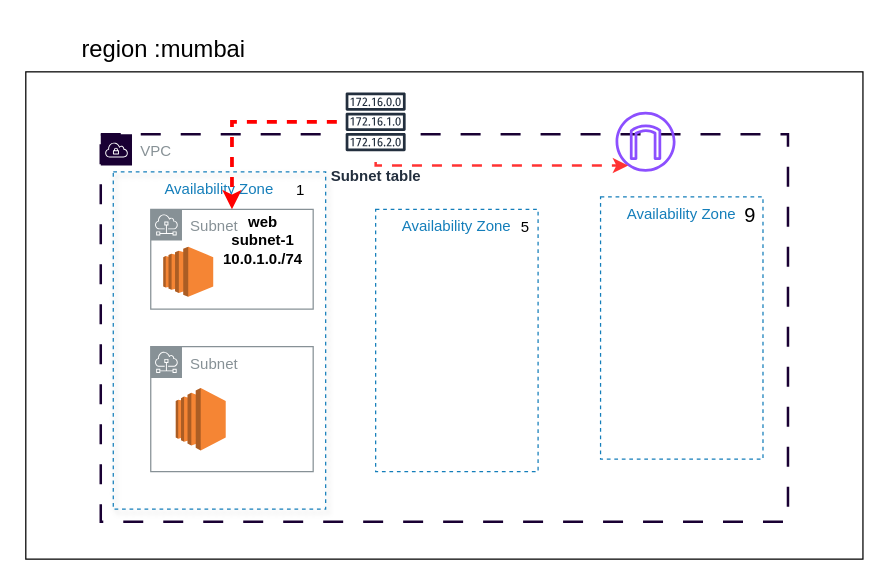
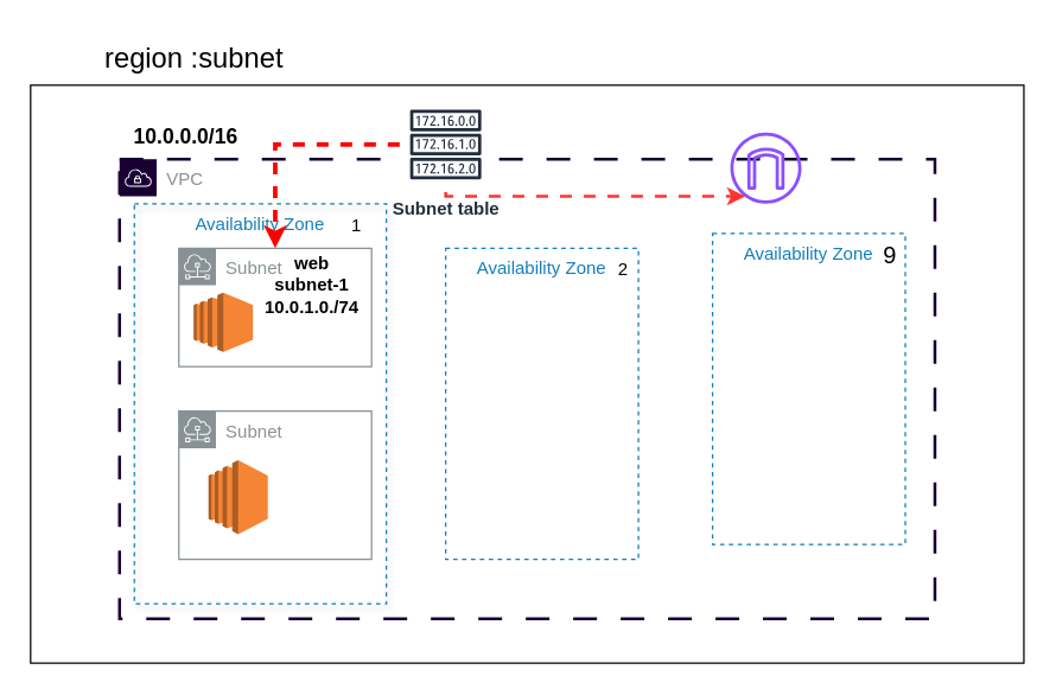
  <mxCell id="0" />
  <mxCell id="1" parent="0" />
  <mxCell id="2" value="" style="rounded=0;whiteSpace=wrap;html=1;" vertex="1" parent="1"><mxGeometry x="20" y="57" width="670" height="390" as="geometry" /></mxCell>
- <mxCell id="3" value="region :mumbai" style="text;html=1;align=center;verticalAlign=middle;resizable=0;points=[];autosize=1;strokeColor=none;fillColor=none;strokeWidth=3;fontSize=19;" vertex="1" parent="1"><mxGeometry x="55" y="20" width="150" height="40" as="geometry" /></mxCell>
+ <mxCell id="3" value="region :subnet" style="text;html=1;align=center;verticalAlign=middle;resizable=0;points=[];autosize=1;strokeColor=none;fillColor=none;strokeWidth=3;fontSize=19;" vertex="1" parent="1"><mxGeometry x="55" y="20" width="150" height="40" as="geometry" /></mxCell>
  <mxCell id="4" value="VPC" style="sketch=0;outlineConnect=0;gradientColor=none;html=1;whiteSpace=wrap;fontSize=12;fontStyle=0;shape=mxgraph.aws4.group;grIcon=mxgraph.aws4.group_vpc;strokeColor=#190033;fillColor=none;verticalAlign=top;align=left;spacingLeft=30;fontColor=#879196;dashed=1;dashPattern=8 8;strokeWidth=2;perimeterSpacing=6;" vertex="1" parent="1"><mxGeometry x="80" y="107" width="550" height="310" as="geometry" /></mxCell>
  <mxCell id="5" value="Availability Zone" style="fillColor=none;strokeColor=#147EBA;dashed=1;verticalAlign=top;fontStyle=0;fontColor=#147EBA;whiteSpace=wrap;html=1;shadow=1;glass=0;rounded=0;" vertex="1" parent="1"><mxGeometry x="90" y="137" width="170" height="270" as="geometry" /></mxCell>
  <mxCell id="6" value="Availability Zone" style="fillColor=none;strokeColor=#147EBA;dashed=1;verticalAlign=top;fontStyle=0;fontColor=#147EBA;whiteSpace=wrap;html=1;" vertex="1" parent="1"><mxGeometry x="480" y="157" width="130" height="210" as="geometry" /></mxCell>
  <mxCell id="7" value="1" style="text;html=1;align=center;verticalAlign=middle;whiteSpace=wrap;rounded=0;" vertex="1" parent="1"><mxGeometry x="210" y="137" width="60" height="30" as="geometry" /></mxCell>
  <mxCell id="8" value="9" style="text;html=1;align=center;verticalAlign=middle;whiteSpace=wrap;rounded=0;fontSize=16;" vertex="1" parent="1"><mxGeometry x="570" y="157" width="60" height="30" as="geometry" /></mxCell>
  <mxCell id="9" value="Subnet" style="sketch=0;outlineConnect=0;gradientColor=none;html=1;whiteSpace=wrap;fontSize=12;fontStyle=0;shape=mxgraph.aws4.group;grIcon=mxgraph.aws4.group_subnet;strokeColor=#879196;fillColor=none;verticalAlign=top;align=left;spacingLeft=30;fontColor=#879196;dashed=0;" vertex="1" parent="1"><mxGeometry x="120" y="167" width="130" height="80" as="geometry" /></mxCell>
  <mxCell id="10" value="Subnet" style="sketch=0;outlineConnect=0;gradientColor=none;html=1;whiteSpace=wrap;fontSize=12;fontStyle=0;shape=mxgraph.aws4.group;grIcon=mxgraph.aws4.group_subnet;strokeColor=#879196;fillColor=none;verticalAlign=top;align=left;spacingLeft=30;fontColor=#879196;dashed=0;" vertex="1" parent="1"><mxGeometry x="120" y="277" width="130" height="100" as="geometry" /></mxCell>
  <mxCell id="11" value="" style="sketch=0;outlineConnect=0;fontColor=#232F3E;gradientColor=none;fillColor=#8C4FFF;strokeColor=none;dashed=0;verticalLabelPosition=bottom;verticalAlign=top;align=center;html=1;fontSize=12;fontStyle=0;aspect=fixed;pointerEvents=1;shape=mxgraph.aws4.internet_gateway;" vertex="1" parent="1"><mxGeometry x="492" y="89" width="48" height="48" as="geometry" /></mxCell>
  <mxCell id="12" style="edgeStyle=orthogonalEdgeStyle;rounded=0;orthogonalLoop=1;jettySize=auto;html=1;jumpSize=12;flowAnimation=1;strokeColor=#FF3333;strokeWidth=2;" edge="1" parent="1"><mxGeometry relative="1" as="geometry"><mxPoint x="300" y="112" as="sourcePoint" /><mxPoint x="502" y="132" as="targetPoint" /><Array as="points"><mxPoint x="420" y="132" /><mxPoint x="420" y="132" /></Array></mxGeometry></mxCell>
  <mxCell id="13" value="Subnet table" style="sketch=0;outlineConnect=0;fontColor=#232F3E;gradientColor=none;strokeColor=#232F3E;fillColor=#ffffff;dashed=0;verticalLabelPosition=bottom;verticalAlign=top;align=center;html=1;fontSize=12;fontStyle=1;aspect=fixed;shape=mxgraph.aws4.resourceIcon;resIcon=mxgraph.aws4.route_table;" vertex="1" parent="1"><mxGeometry x="270" y="67" width="60" height="60" as="geometry" /></mxCell>
  <mxCell id="14" value="&lt;b&gt;web&lt;/b&gt;&lt;div&gt;&lt;b&gt;subnet-1&lt;/b&gt;&lt;/div&gt;&lt;div&gt;&lt;b&gt;10.0.1.0./74&lt;/b&gt;&lt;/div&gt;" style="text;html=1;align=center;verticalAlign=middle;whiteSpace=wrap;rounded=0;" vertex="1" parent="1"><mxGeometry x="180" y="177" width="60" height="30" as="geometry" /></mxCell>
  <mxCell id="15" value="" style="outlineConnect=0;dashed=0;verticalLabelPosition=bottom;verticalAlign=top;align=center;html=1;shape=mxgraph.aws3.ec2;fillColor=#F58534;gradientColor=none;" vertex="1" parent="1"><mxGeometry x="130" y="197" width="40" height="40" as="geometry" /></mxCell>
  <mxCell id="16" value="" style="outlineConnect=0;dashed=0;verticalLabelPosition=bottom;verticalAlign=top;align=center;html=1;shape=mxgraph.aws3.ec2;fillColor=#F58534;gradientColor=none;" vertex="1" parent="1"><mxGeometry x="140" y="310" width="40" height="50" as="geometry" /></mxCell>
  <mxCell id="17" value="Availability Zone" style="fillColor=none;strokeColor=#147EBA;dashed=1;verticalAlign=top;fontStyle=0;fontColor=#147EBA;whiteSpace=wrap;html=1;" vertex="1" parent="1"><mxGeometry x="300" y="167" width="130" height="210" as="geometry" /></mxCell>
- <mxCell id="18" value="5" style="text;html=1;align=center;verticalAlign=middle;whiteSpace=wrap;rounded=0;" vertex="1" parent="1"><mxGeometry x="390" y="167" width="60" height="30" as="geometry" /></mxCell>
+ <mxCell id="18" value="2" style="text;html=1;align=center;verticalAlign=middle;whiteSpace=wrap;rounded=0;" vertex="1" parent="1"><mxGeometry x="390" y="167" width="60" height="30" as="geometry" /></mxCell>
+ <mxCell id="19" value="&lt;b&gt;&lt;font style=&quot;font-size: 14px;&quot;&gt;10.0.0.0/16&lt;/font&gt;&lt;/b&gt;" style="text;html=1;align=center;verticalAlign=middle;whiteSpace=wrap;rounded=0;" vertex="1" parent="1"><mxGeometry x="40" y="77" width="170" height="30" as="geometry" /></mxCell>
  <mxCell id="20" style="edgeStyle=orthogonalEdgeStyle;rounded=0;orthogonalLoop=1;jettySize=auto;html=1;flowAnimation=1;strokeColor=#FF0000;strokeWidth=3;" edge="1" parent="1" source="13" target="9"><mxGeometry relative="1" as="geometry" /></mxCell>
